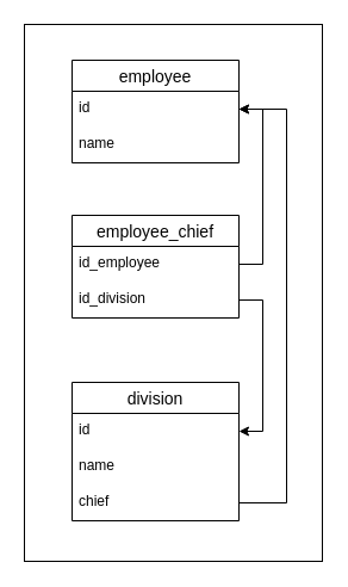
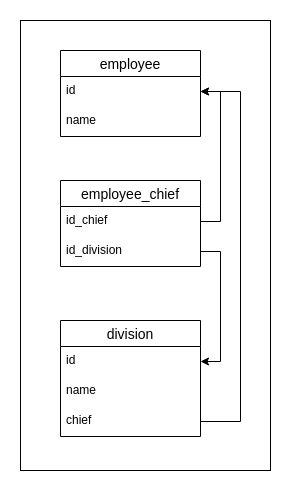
  <mxCell id="0" />
  <mxCell id="1" parent="0" />
  <mxCell id="2" value="employee" style="swimlane;fontStyle=0;childLayout=stackLayout;horizontal=1;startSize=26;horizontalStack=0;resizeParent=1;resizeParentMax=0;resizeLast=0;collapsible=1;marginBottom=0;align=center;fontSize=14;fillColor=none;gradientColor=none;" parent="1" vertex="1"><mxGeometry x="60" y="50" width="140" height="86" as="geometry" /></mxCell>
  <mxCell id="3" value="id" style="text;strokeColor=none;fillColor=none;spacingLeft=4;spacingRight=4;overflow=hidden;rotatable=0;points=[[0,0.5],[1,0.5]];portConstraint=eastwest;fontSize=12;" parent="2" vertex="1"><mxGeometry y="26" width="140" height="30" as="geometry" /></mxCell>
  <mxCell id="4" value="name" style="text;strokeColor=none;fillColor=none;spacingLeft=4;spacingRight=4;overflow=hidden;rotatable=0;points=[[0,0.5],[1,0.5]];portConstraint=eastwest;fontSize=12;" parent="2" vertex="1"><mxGeometry y="56" width="140" height="30" as="geometry" /></mxCell>
  <mxCell id="5" value="division" style="swimlane;fontStyle=0;childLayout=stackLayout;horizontal=1;startSize=26;horizontalStack=0;resizeParent=1;resizeParentMax=0;resizeLast=0;collapsible=1;marginBottom=0;align=center;fontSize=14;fillColor=none;gradientColor=none;" parent="1" vertex="1"><mxGeometry x="60" y="320" width="140" height="116" as="geometry" /></mxCell>
  <mxCell id="6" value="id" style="text;strokeColor=none;fillColor=none;spacingLeft=4;spacingRight=4;overflow=hidden;rotatable=0;points=[[0,0.5],[1,0.5]];portConstraint=eastwest;fontSize=12;" parent="5" vertex="1"><mxGeometry y="26" width="140" height="30" as="geometry" /></mxCell>
  <mxCell id="7" value="name" style="text;strokeColor=none;fillColor=none;spacingLeft=4;spacingRight=4;overflow=hidden;rotatable=0;points=[[0,0.5],[1,0.5]];portConstraint=eastwest;fontSize=12;" parent="5" vertex="1"><mxGeometry y="56" width="140" height="30" as="geometry" /></mxCell>
  <mxCell id="8" value="chief" style="text;strokeColor=none;fillColor=none;spacingLeft=4;spacingRight=4;overflow=hidden;rotatable=0;points=[[0,0.5],[1,0.5]];portConstraint=eastwest;fontSize=12;" parent="5" vertex="1"><mxGeometry y="86" width="140" height="30" as="geometry" /></mxCell>
  <mxCell id="9" style="edgeStyle=orthogonalEdgeStyle;rounded=0;orthogonalLoop=1;jettySize=auto;html=1;exitX=1;exitY=0.5;exitDx=0;exitDy=0;entryX=1;entryY=0.5;entryDx=0;entryDy=0;" parent="1" source="8" target="3" edge="1"><mxGeometry relative="1" as="geometry"><Array as="points"><mxPoint x="240" y="421" /><mxPoint x="240" y="91" /></Array></mxGeometry></mxCell>
  <mxCell id="10" value="" style="rounded=0;whiteSpace=wrap;html=1;fillColor=none;gradientColor=none;align=left;verticalAlign=top;" parent="1" vertex="1"><mxGeometry x="20" y="20" width="250" height="450" as="geometry" /></mxCell>
  <mxCell id="11" value="employee_chief" style="swimlane;fontStyle=0;childLayout=stackLayout;horizontal=1;startSize=26;horizontalStack=0;resizeParent=1;resizeParentMax=0;resizeLast=0;collapsible=1;marginBottom=0;align=center;fontSize=14;fillColor=none;gradientColor=none;" vertex="1" parent="1"><mxGeometry x="60" y="180" width="140" height="86" as="geometry" /></mxCell>
- <mxCell id="12" value="id_employee" style="text;strokeColor=none;fillColor=none;spacingLeft=4;spacingRight=4;overflow=hidden;rotatable=0;points=[[0,0.5],[1,0.5]];portConstraint=eastwest;fontSize=12;" vertex="1" parent="11"><mxGeometry y="26" width="140" height="30" as="geometry" /></mxCell>
+ <mxCell id="12" value="id_chief" style="text;strokeColor=none;fillColor=none;spacingLeft=4;spacingRight=4;overflow=hidden;rotatable=0;points=[[0,0.5],[1,0.5]];portConstraint=eastwest;fontSize=12;" vertex="1" parent="11"><mxGeometry y="26" width="140" height="30" as="geometry" /></mxCell>
  <mxCell id="13" value="id_division" style="text;strokeColor=none;fillColor=none;spacingLeft=4;spacingRight=4;overflow=hidden;rotatable=0;points=[[0,0.5],[1,0.5]];portConstraint=eastwest;fontSize=12;" vertex="1" parent="11"><mxGeometry y="56" width="140" height="30" as="geometry" /></mxCell>
  <mxCell id="14" style="edgeStyle=orthogonalEdgeStyle;rounded=0;orthogonalLoop=1;jettySize=auto;html=1;entryX=1;entryY=0.5;entryDx=0;entryDy=0;" edge="1" parent="1" source="12" target="3"><mxGeometry relative="1" as="geometry"><Array as="points"><mxPoint x="220" y="221" /><mxPoint x="220" y="91" /></Array></mxGeometry></mxCell>
  <mxCell id="15" style="edgeStyle=orthogonalEdgeStyle;rounded=0;orthogonalLoop=1;jettySize=auto;html=1;entryX=1;entryY=0.5;entryDx=0;entryDy=0;" edge="1" parent="1" source="13" target="6"><mxGeometry relative="1" as="geometry"><Array as="points"><mxPoint x="220" y="251" /><mxPoint x="220" y="361" /></Array></mxGeometry></mxCell>
